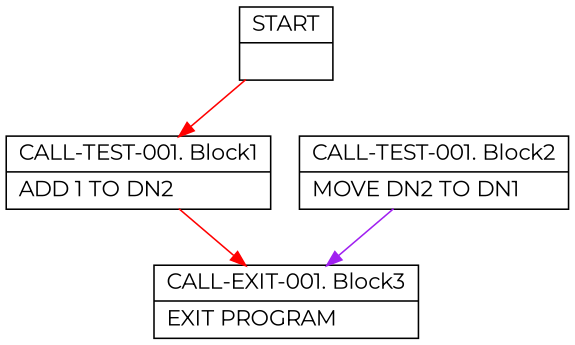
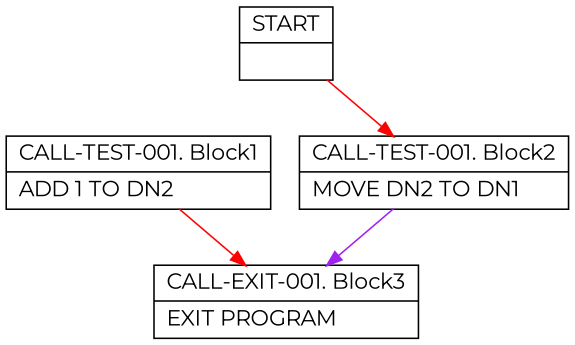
  digraph {
    fontname=Montserrat
    node [fontname=Montserrat shape=record]
    edge [arrowtail=empty color=red fontname=Montserrat]
    n1 [label="{START|}"]
    n2 [label="{CALL-TEST-001. Block1|    ADD 1 TO DN2\l}"]
    n3 [label="{CALL-EXIT-001. Block3|    EXIT PROGRAM\l}"]
    n4 [label="{CALL-TEST-001. Block2|    MOVE DN2 TO DN1\l}"]
-   n1 -> n2
+   n1 -> n4
    n2 -> n3
    n4 -> n3 [color=purple]
  }
